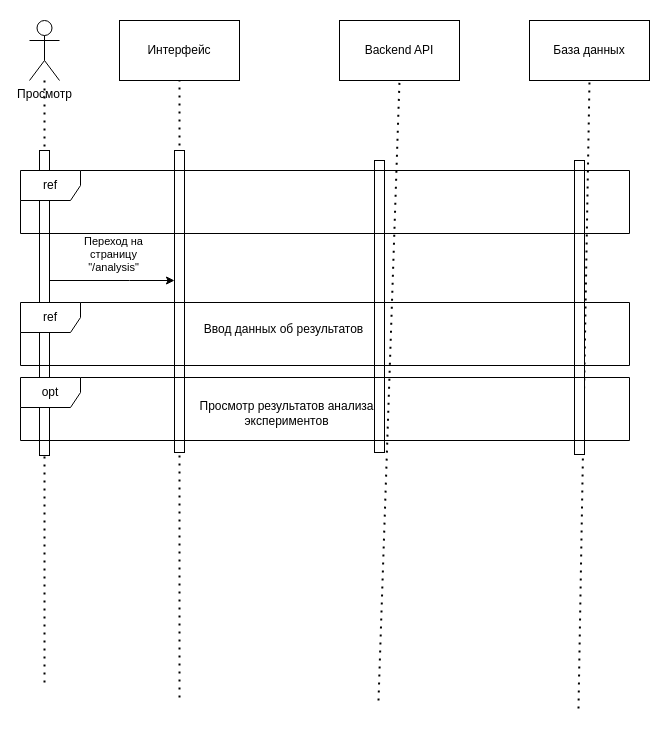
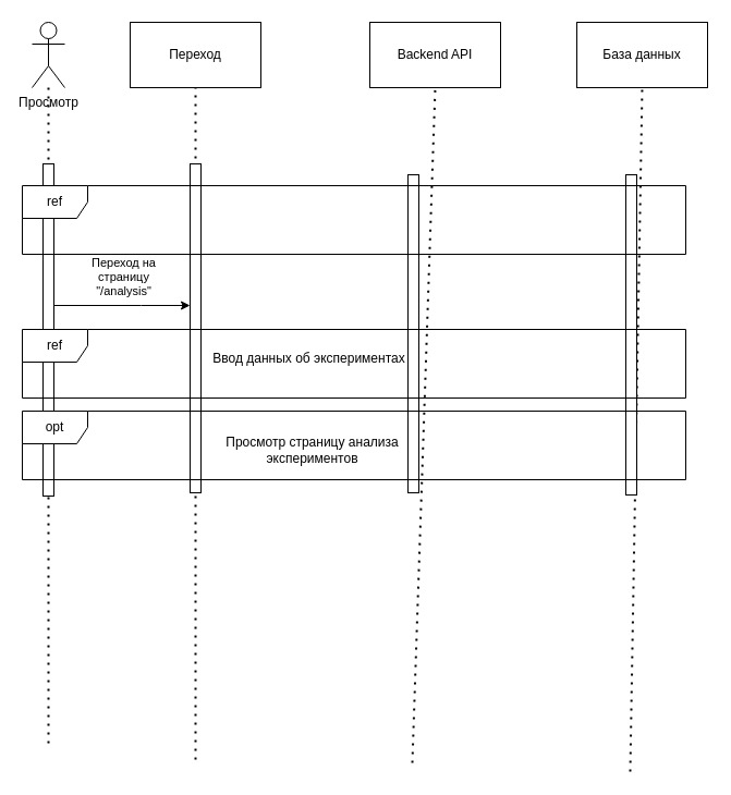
  <mxCell id="0" />
  <mxCell id="1" parent="0" />
  <mxCell id="2" value="" style="endArrow=none;dashed=1;html=1;dashPattern=1 3;strokeWidth=2;rounded=0;" edge="1" parent="1" source="6"><mxGeometry width="50" height="50" relative="1" as="geometry"><mxPoint x="179" y="300" as="sourcePoint" /><mxPoint x="44" y="687" as="targetPoint" /></mxGeometry></mxCell>
  <mxCell id="3" value="" style="endArrow=none;dashed=1;html=1;dashPattern=1 3;strokeWidth=2;rounded=0;entryX=0.5;entryY=1;entryDx=0;entryDy=0;" edge="1" parent="1" target="7"><mxGeometry width="50" height="50" relative="1" as="geometry"><mxPoint x="179" y="697" as="sourcePoint" /><mxPoint x="229" y="250" as="targetPoint" /></mxGeometry></mxCell>
  <mxCell id="4" value="" style="endArrow=none;dashed=1;html=1;dashPattern=1 3;strokeWidth=2;rounded=0;entryX=0.5;entryY=1;entryDx=0;entryDy=0;" edge="1" parent="1" target="10"><mxGeometry width="50" height="50" relative="1" as="geometry"><mxPoint x="378" y="700" as="sourcePoint" /><mxPoint x="229" y="250" as="targetPoint" /></mxGeometry></mxCell>
  <mxCell id="5" value="" style="endArrow=none;dashed=1;html=1;dashPattern=1 3;strokeWidth=2;rounded=0;entryX=0.5;entryY=1;entryDx=0;entryDy=0;" edge="1" parent="1" target="12"><mxGeometry width="50" height="50" relative="1" as="geometry"><mxPoint x="578" y="708" as="sourcePoint" /><mxPoint x="229" y="250" as="targetPoint" /></mxGeometry></mxCell>
  <mxCell id="6" value="Просмотр" style="shape=umlActor;verticalLabelPosition=bottom;verticalAlign=top;html=1;outlineConnect=0;align=center;horizontal=1;labelPosition=center;" vertex="1" parent="1"><mxGeometry x="29" y="20" width="30" height="60" as="geometry" /></mxCell>
- <mxCell id="7" value="Интерфейс" style="rounded=0;whiteSpace=wrap;html=1;" vertex="1" parent="1"><mxGeometry x="119" y="20" width="120" height="60" as="geometry" /></mxCell>
+ <mxCell id="7" value="Переход" style="rounded=0;whiteSpace=wrap;html=1;" vertex="1" parent="1"><mxGeometry x="119" y="20" width="120" height="60" as="geometry" /></mxCell>
  <mxCell id="8" value="" style="html=1;points=[[0,0,0,0,5],[0,1,0,0,-5],[1,0,0,0,5],[1,1,0,0,-5]];perimeter=orthogonalPerimeter;outlineConnect=0;targetShapes=umlLifeline;portConstraint=eastwest;newEdgeStyle={&quot;curved&quot;:0,&quot;rounded&quot;:0};" vertex="1" parent="1"><mxGeometry x="39" y="150" width="10" height="305" as="geometry" /></mxCell>
  <mxCell id="9" value="" style="html=1;points=[[0,0,0,0,5],[0,1,0,0,-5],[1,0,0,0,5],[1,1,0,0,-5]];perimeter=orthogonalPerimeter;outlineConnect=0;targetShapes=umlLifeline;portConstraint=eastwest;newEdgeStyle={&quot;curved&quot;:0,&quot;rounded&quot;:0};" vertex="1" parent="1"><mxGeometry x="174" y="150" width="10" height="302" as="geometry" /></mxCell>
  <mxCell id="10" value="Backend API" style="rounded=0;whiteSpace=wrap;html=1;" vertex="1" parent="1"><mxGeometry x="339" y="20" width="120" height="60" as="geometry" /></mxCell>
  <mxCell id="11" value="" style="html=1;points=[[0,0,0,0,5],[0,1,0,0,-5],[1,0,0,0,5],[1,1,0,0,-5]];perimeter=orthogonalPerimeter;outlineConnect=0;targetShapes=umlLifeline;portConstraint=eastwest;newEdgeStyle={&quot;curved&quot;:0,&quot;rounded&quot;:0};" vertex="1" parent="1"><mxGeometry x="374" y="160" width="10" height="292" as="geometry" /></mxCell>
  <mxCell id="12" value="База данных" style="rounded=0;whiteSpace=wrap;html=1;" vertex="1" parent="1"><mxGeometry x="529" y="20" width="120" height="60" as="geometry" /></mxCell>
  <mxCell id="13" value="" style="html=1;points=[[0,0,0,0,5],[0,1,0,0,-5],[1,0,0,0,5],[1,1,0,0,-5]];perimeter=orthogonalPerimeter;outlineConnect=0;targetShapes=umlLifeline;portConstraint=eastwest;newEdgeStyle={&quot;curved&quot;:0,&quot;rounded&quot;:0};" vertex="1" parent="1"><mxGeometry x="574" y="160" width="10" height="294" as="geometry" /></mxCell>
  <mxCell id="14" value="ref" style="shape=umlFrame;whiteSpace=wrap;html=1;pointerEvents=0;labelBackgroundColor=default;" vertex="1" parent="1"><mxGeometry x="20" y="170" width="609" height="63" as="geometry" /></mxCell>
  <mxCell id="15" value="" style="endArrow=classic;html=1;rounded=0;" edge="1" parent="1" source="8" target="9"><mxGeometry width="50" height="50" relative="1" as="geometry"><mxPoint x="359" y="350" as="sourcePoint" /><mxPoint x="169" y="300" as="targetPoint" /><Array as="points"><mxPoint x="129" y="280" /></Array></mxGeometry></mxCell>
  <mxCell id="16" value="&lt;div&gt;Переход на &lt;br&gt;&lt;/div&gt;&lt;div&gt;страницу&lt;/div&gt;&lt;div&gt;&quot;/analysis&quot;&lt;br&gt;&lt;/div&gt;" style="edgeLabel;html=1;align=center;verticalAlign=middle;resizable=0;points=[];" vertex="1" connectable="0" parent="15"><mxGeometry x="-0.109" relative="1" as="geometry"><mxPoint x="7" y="-27" as="offset" /></mxGeometry></mxCell>
  <mxCell id="17" value="ref" style="shape=umlFrame;whiteSpace=wrap;html=1;pointerEvents=0;labelBackgroundColor=default;" vertex="1" parent="1"><mxGeometry x="20" y="302" width="609" height="63" as="geometry" /></mxCell>
- <mxCell id="18" value="Ввод данных об результатов" style="text;html=1;align=center;verticalAlign=middle;resizable=0;points=[];autosize=1;strokeColor=none;fillColor=none;" vertex="1" parent="1"><mxGeometry x="184" y="316" width="197" height="26" as="geometry" /></mxCell>
+ <mxCell id="18" value="Ввод данных об экспериментах" style="text;html=1;align=center;verticalAlign=middle;resizable=0;points=[];autosize=1;strokeColor=none;fillColor=none;" vertex="1" parent="1"><mxGeometry x="184" y="316" width="197" height="26" as="geometry" /></mxCell>
  <mxCell id="19" value="opt" style="shape=umlFrame;whiteSpace=wrap;html=1;pointerEvents=0;labelBackgroundColor=default;" vertex="1" parent="1"><mxGeometry x="20" y="377" width="609" height="63" as="geometry" /></mxCell>
- <mxCell id="20" value="&lt;div&gt;Просмотр результатов анализа&lt;/div&gt;&lt;div&gt;экспериментов&lt;br&gt;&lt;/div&gt;" style="text;html=1;align=center;verticalAlign=middle;resizable=0;points=[];autosize=1;strokeColor=none;fillColor=none;" vertex="1" parent="1"><mxGeometry x="187" y="392.5" width="197" height="41" as="geometry" /></mxCell>
+ <mxCell id="20" value="&lt;div&gt;Просмотр страницу анализа&lt;/div&gt;&lt;div&gt;экспериментов&lt;br&gt;&lt;/div&gt;" style="text;html=1;align=center;verticalAlign=middle;resizable=0;points=[];autosize=1;strokeColor=none;fillColor=none;" vertex="1" parent="1"><mxGeometry x="187" y="392.5" width="197" height="41" as="geometry" /></mxCell>
